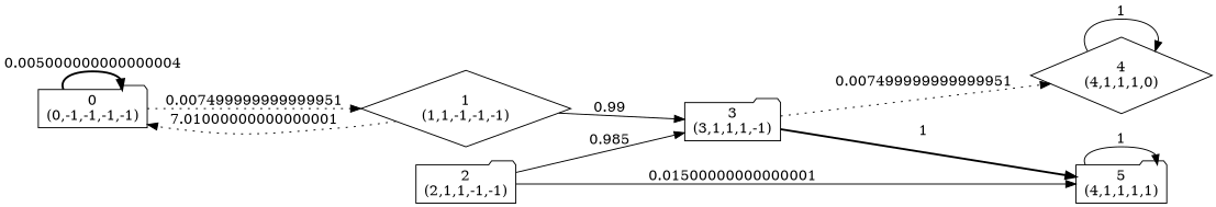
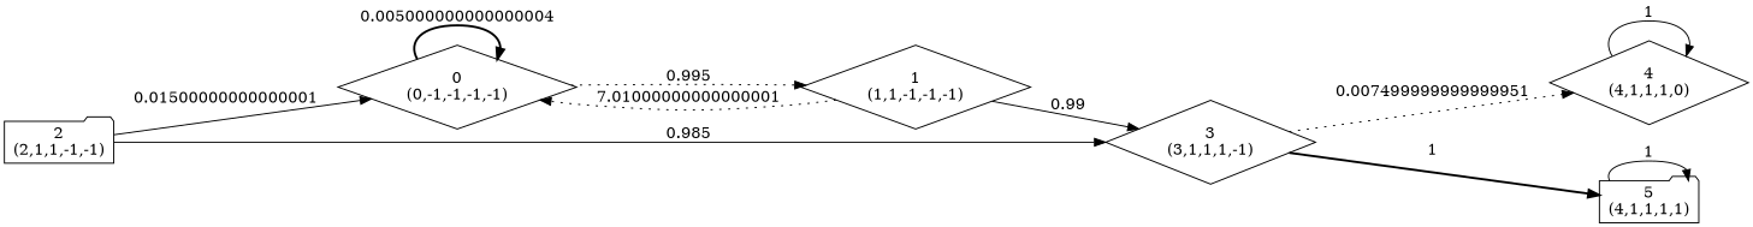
  digraph {
    rankdir=LR
    node [shape=folder]
    edge [style=solid]
-   n1 [label="0\n(0,-1,-1,-1,-1)"]
+   n1 [label="0\n(0,-1,-1,-1,-1)" shape=diamond]
    n2 [label="1\n(1,1,-1,-1,-1)" shape=diamond]
-   n3 [label="3\n(3,1,1,1,-1)"]
+   n3 [label="3\n(3,1,1,1,-1)" shape=diamond]
    n4 [label="2\n(2,1,1,-1,-1)"]
    n5 [label="4\n(4,1,1,1,0)" shape=diamond]
    n6 [label="5\n(4,1,1,1,1)"]
    n1 -> n1 [label=0.005000000000000004 style=bold]
-   n1 -> n2 [label=0.007499999999999951 style=dotted]
+   n1 -> n2 [label=0.995 style=dotted]
    n2 -> n1 [label=7.01000000000000001 style=dotted]
    n2 -> n3 [label=0.99]
    n3 -> n5 [label=0.007499999999999951 style=dotted]
    n3 -> n6 [label=1 style=bold]
-   n4 -> n6 [label=0.01500000000000001]
+   n4 -> n1 [label=0.01500000000000001]
    n4 -> n3 [label=0.985]
    n5 -> n5 [label=1]
    n6 -> n6 [label=1]
  }
